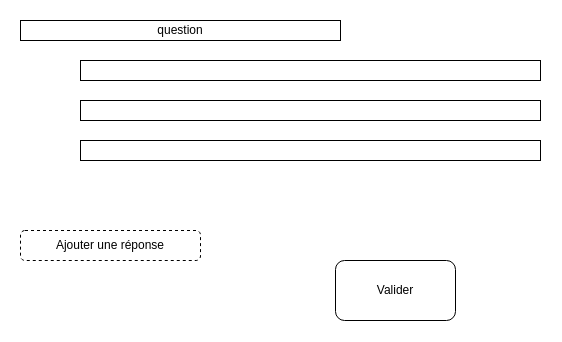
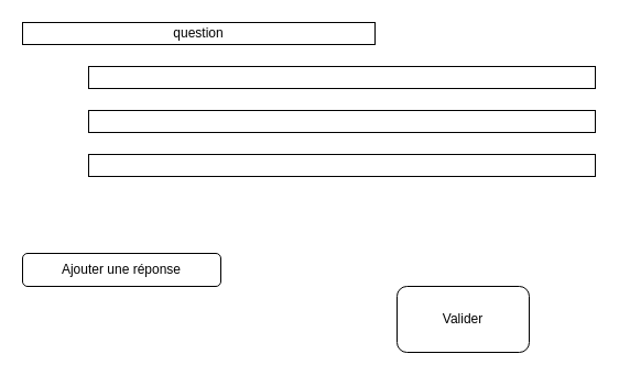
  <mxCell id="0" />
  <mxCell id="1" parent="0" />
  <mxCell id="2" value="question" style="rounded=0;whiteSpace=wrap;html=1;" vertex="1" parent="1"><mxGeometry x="20" y="20" width="320" height="20" as="geometry" /></mxCell>
  <mxCell id="3" value="" style="rounded=0;whiteSpace=wrap;html=1;" vertex="1" parent="1"><mxGeometry x="80" y="60" width="460" height="20" as="geometry" /></mxCell>
- <mxCell id="4" value="Ajouter une réponse" style="rounded=1;whiteSpace=wrap;html=1;dashed=1;" vertex="1" parent="1"><mxGeometry x="20" y="230" width="180" height="30" as="geometry" /></mxCell>
+ <mxCell id="4" value="Ajouter une réponse" style="rounded=1;whiteSpace=wrap;html=1;" vertex="1" parent="1"><mxGeometry x="20" y="230" width="180" height="30" as="geometry" /></mxCell>
  <mxCell id="5" value="" style="rounded=0;whiteSpace=wrap;html=1;" vertex="1" parent="1"><mxGeometry x="80" y="100" width="460" height="20" as="geometry" /></mxCell>
  <mxCell id="6" value="" style="rounded=0;whiteSpace=wrap;html=1;" vertex="1" parent="1"><mxGeometry x="80" y="140" width="460" height="20" as="geometry" /></mxCell>
- <mxCell id="7" value="Valider" style="rounded=1;whiteSpace=wrap;html=1;" vertex="1" parent="1"><mxGeometry x="335" y="260" width="120" height="60" as="geometry" /></mxCell>
+ <mxCell id="7" value="Valider" style="rounded=1;whiteSpace=wrap;html=1;" vertex="1" parent="1"><mxGeometry x="360" y="260" width="120" height="60" as="geometry" /></mxCell>
